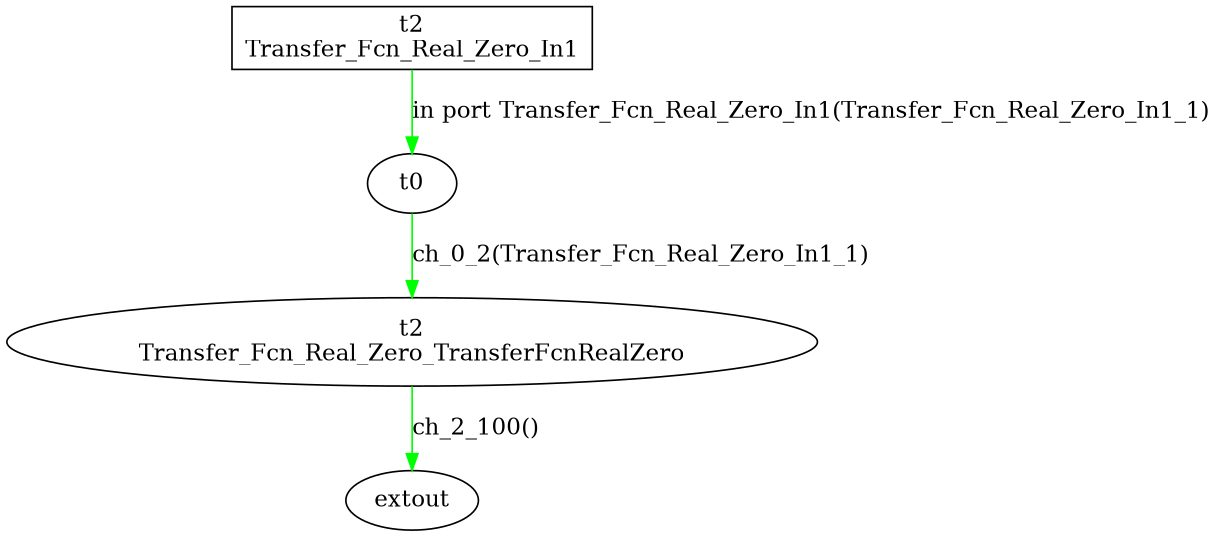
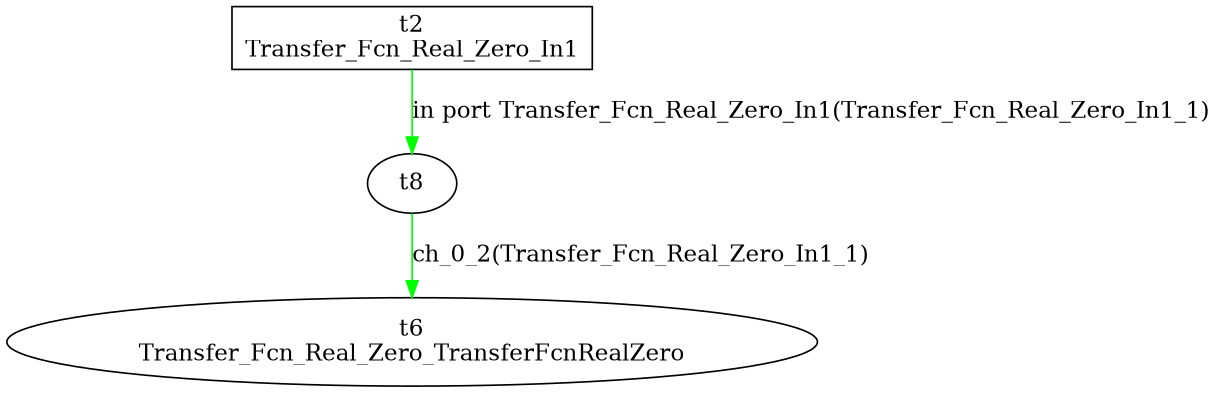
  digraph {
    rankdir=TB
    edge [color=green]
-   n1 [label="t2\nTransfer_Fcn_Real_Zero_TransferFcnRealZero"]
-   n2 [label=extout]
-   t0
+   n1 [label="t6\nTransfer_Fcn_Real_Zero_TransferFcnRealZero"]
+   t0 [label=t8]
    n4 [label="t2\nTransfer_Fcn_Real_Zero_In1" shape=box]
-   n1 -> n2 [label="ch_2_100()"]
    t0 -> n1 [label="ch_0_2(Transfer_Fcn_Real_Zero_In1_1)"]
    n4 -> t0 [label="in port Transfer_Fcn_Real_Zero_In1(Transfer_Fcn_Real_Zero_In1_1)"]
  }
